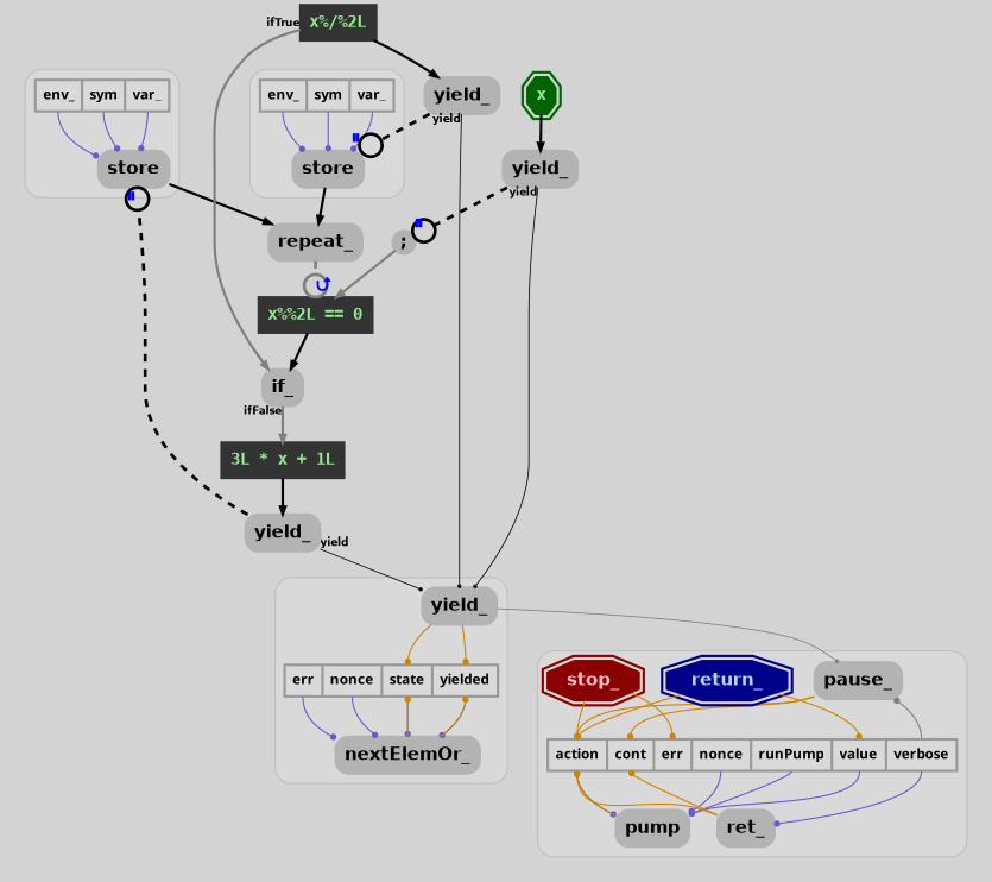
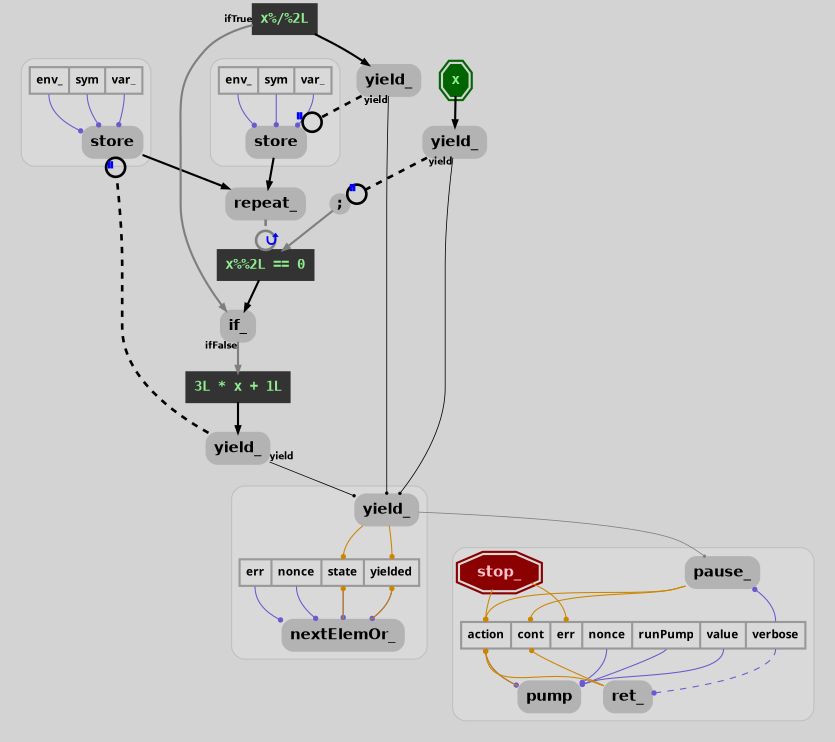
  digraph {
    bgcolor=lightgray
    clusterrank=local
    concentrate=false
    fontname="DejaVu Sans Mono Book"
    fontsize=14
    labeljust=l
    newrank=true
    nodesep=0.3
    packmode=clust
    rankdir=TB
    ranksep=0.4
    node [bgcolor=white color=gray70 fontname="DejaVu Sans Bold" margin="0.1,0.1" penwidth=2 shape=box style="filled,rounded"]
    edge [arrowhead=dot arrowsize=0.5 color=slateblue3 concentrate=true constrain=false fontname="DejaVu Sans Bold" fontsize=8 penwidth=1]
    n1 [height=0.2 label=yield_ width=0.2]
    n2 [color=gray60 fontname="DevaVu Sans Mono Bold" fontsize=11 height=0.2 label="<err>err|<nonce>nonce|<state>state|<yielded>yielded" margin=0.08 shape=record width=0.2 style=""]
    n3 [height=0.2 label=nextElemOr_ width=0.2]
    n4 [height=0.2 label=store width=0.2]
    n5 [color=gray60 fontname="DevaVu Sans Mono Bold" fontsize=11 height=0.2 label="<env_>env_|<sym>sym|<var_>var_" margin=0.08 shape=record width=0.2 style=""]
    n6 [height=0.2 label=store width=0.2]
    n7 [color=gray60 fontname="DevaVu Sans Mono Bold" fontsize=11 height=0.2 label="<env_>env_|<sym>sym|<var_>var_" margin=0.08 shape=record width=0.2 style=""]
    n8 [height=0.2 label=pause_ width=0.2]
    n9 [color=gray60 fontname="DevaVu Sans Mono Bold" fontsize=11 height=0.2 label="<action>action|<cont>cont|<err>err|<nonce>nonce|<runPump>runPump|<value>value|<verbose>verbose" margin=0.08 shape=record width=0.2 style=""]
    n10 [height=0.2 label=ret_ width=0.2]
-   n11 [color=darkblue fixedsize=false fontcolor=lightblue height=0.2 label=return_ margin="0,0" shape=doubleoctagon style=filled width=0.2]
    n12 [color=darkred fixedsize=false fontcolor=pink height=0.2 label=stop_ margin="0,0" shape=doubleoctagon style=filled width=0.2]
    n13 [height=0.2 label=pump width=0.2]
    n14 [height=0.2 label=repeat_ width=0.2]
    n15 [height=0.2 label=yield_ width=0.2]
    n16 [fixedsize=true height=0.25 label=";" shape=circle style=filled width=0.25]
    n17 [color=gray20 fontcolor=lightgreen fontname="DejaVu Sans Mono Bold" fontsize=13 height=0.2 label="x%%2L == 0" labeljust=l nojustify=true style=filled width=0.2]
    n18 [height=0.2 label=if_ width=0.2]
    n19 [color=gray20 fontcolor=lightgreen fontname="DejaVu Sans Mono Bold" fontsize=13 height=0.2 label="3L * x + 1L" labeljust=l nojustify=true style=filled width=0.2]
    n20 [height=0.2 label=yield_ width=0.2]
    n21 [color=gray20 fontcolor=lightgreen fontname="DejaVu Sans Mono Bold" fontsize=13 height=0.2 label="x%/%2L" labeljust=l nojustify=true style=filled width=0.2]
    n22 [height=0.2 label=yield_ width=0.2]
    n23 [color=darkgreen fixedsize=false fontcolor=lightgreen fontname="DejaVu Sans Mono Bold" fontsize=13 height=0.2 label=x labeljust=l margin="0,0" nojustify=true shape=doubleoctagon style=filled width=0.2]
    subgraph cluster_1 {
      style=invis
      subgraph cluster_2 {
        bgcolor=gray85
        color=gray75
        penwidth=1
        shape=box
        style=rounded
        n1
        n2
        n3
      }
    }
    subgraph cluster_3 {
      style=invis
      subgraph cluster_4 {
        bgcolor=gray85
        color=gray75
        penwidth=1
        shape=box
        style=rounded
        n4
        n5
      }
    }
    subgraph cluster_5 {
      style=invis
      subgraph cluster_6 {
        bgcolor=gray85
        color=gray75
        penwidth=1
        shape=box
        style=rounded
        n6
        n7
      }
    }
    subgraph cluster_7 {
      style=invis
      subgraph cluster_8 {
        bgcolor=gray85
        color=gray75
        penwidth=1
        shape=box
        style=rounded
        n8
        n9
        n10
-       n11
        n12
        n13
      }
    }
    n1 -> n2 [color=orange3 headport=state]
    n1 -> n2 [color=orange3 headport=yielded]
    n1 -> n8 [arrowsize=0.3 color=gray50 penwidth=0.75]
    n2 -> n3 [tailport=err]
    n2 -> n3 [tailport=nonce]
    n2 -> n3 [tailport=state]
    n2 -> n3 [tailport=yielded]
    n3 -> n2 [color=orange3 headport=state]
    n3 -> n2 [color=orange3 headport=yielded]
    n4 -> n14 [arrowhead=normal arrowsize=0.6 color=black penwidth=2 constrain=""]
    n5 -> n4 [tailport=env_]
    n5 -> n4 [tailport=sym]
    n5 -> n4 [tailport=var_]
    n6 -> n14 [arrowhead=normal arrowsize=0.6 color=black penwidth=2 constrain=""]
    n7 -> n6 [tailport=env_]
    n7 -> n6 [tailport=sym]
    n7 -> n6 [tailport=var_]
    n8 -> n9 [color=orange3 headport=action]
    n8 -> n9 [color=orange3 headport=cont]
-   n9 -> n8 [color=gray50 tailport=verbose]
-   n9 -> n10 [tailport=verbose]
+   n9 -> n8 [tailport=verbose]
+   n9 -> n10 [tailport=verbose style=dashed]
    n9 -> n13 [tailport=action]
    n9 -> n13 [tailport=nonce]
    n9 -> n13 [tailport=runPump]
    n9 -> n13 [tailport=value]
    n10 -> n9 [color=orange3 headport=action]
    n10 -> n9 [color=orange3 headport=cont]
-   n11 -> n9 [color=orange3 headport=action]
-   n11 -> n9 [color=orange3 headport=value]
    n12 -> n9 [color=orange3 headport=action]
    n12 -> n9 [color=orange3 headport=err]
    n13 -> n9 [color=orange3 headport=action]
    n14 -> n17 [arrowhead=odot arrowsize=2.25 color=gray50 concentrate=false fontcolor=blue fontsize=15 headlabel="⮍" labelangle=0 labeldistance=0.9 penwidth=2.5 style=dashed taillabel=" "]
    n15 -> n1 [arrowsize=0.3 color=black penwidth=0.75 taillabel=yield]
    n15 -> n16 [arrowhead=odot arrowsize=2.25 color=black concentrate=false fontcolor=blue fontsize=15 headlabel="⏸" labelangle=0 labeldistance=0.8 penwidth=2.5 style=dashed taillabel=" "]
    n16 -> n17 [arrowhead=normal arrowsize=0.6 color=gray50 penwidth=2 constrain=""]
    n17 -> n18 [arrowhead=normal arrowsize=0.6 color=black penwidth=2 constrain=""]
    n18 -> n19 [arrowhead=normal arrowsize=0.6 color=gray50 penwidth=2 taillabel=ifFalse constrain=""]
    n19 -> n20 [arrowhead=normal arrowsize=0.6 color=black penwidth=2 constrain=""]
    n20 -> n1 [arrowsize=0.3 color=black penwidth=0.75 taillabel=yield]
    n20 -> n4 [arrowhead=odot arrowsize=2.25 color=black concentrate=false fontcolor=blue fontsize=15 headlabel="⏸" labelangle=0 labeldistance=0.8 penwidth=2.5 style=dashed taillabel=" "]
    n21 -> n18 [arrowhead=normal arrowsize=0.6 color=gray50 penwidth=2 taillabel=ifTrue constrain=""]
    n21 -> n22 [arrowhead=normal arrowsize=0.6 color=black penwidth=2 constrain=""]
    n22 -> n1 [arrowsize=0.3 color=black penwidth=0.75 taillabel=yield]
    n22 -> n6 [arrowhead=odot arrowsize=2.25 color=black concentrate=false fontcolor=blue fontsize=15 headlabel="⏸" labelangle=0 labeldistance=0.8 penwidth=2.5 style=dashed taillabel=" "]
    n23 -> n15 [arrowhead=normal arrowsize=0.6 color=black penwidth=2 constrain=""]
  }
